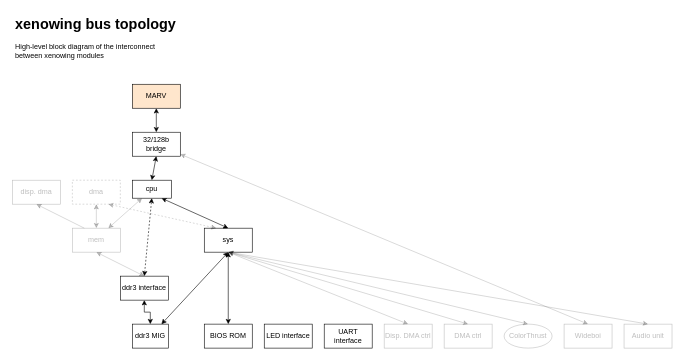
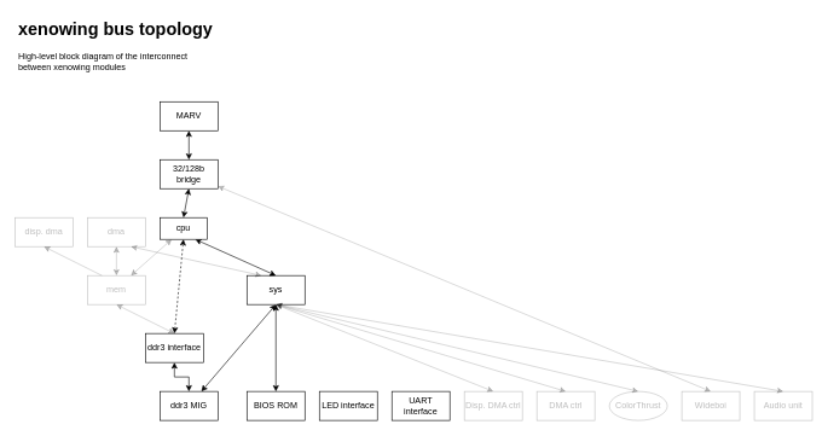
  <mxCell id="0" />
  <mxCell id="1" parent="0" />
  <mxCell id="2" style="edgeStyle=orthogonalEdgeStyle;rounded=0;orthogonalLoop=1;jettySize=auto;html=1;exitX=0.5;exitY=1;exitDx=0;exitDy=0;entryX=0.5;entryY=0;entryDx=0;entryDy=0;strokeColor=none;startArrow=classic;startFill=1;" parent="1" source="32" target="8" edge="1"><mxGeometry relative="1" as="geometry" /></mxCell>
- <mxCell id="3" value="MARV" style="rounded=0;whiteSpace=wrap;html=1;fillColor=#ffe6cc;" parent="1" vertex="1"><mxGeometry x="220" y="140" width="80" height="40" as="geometry" /></mxCell>
+ <mxCell id="3" value="MARV" style="rounded=0;whiteSpace=wrap;html=1;" parent="1" vertex="1"><mxGeometry x="220" y="140" width="80" height="40" as="geometry" /></mxCell>
  <mxCell id="4" style="edgeStyle=none;rounded=0;orthogonalLoop=1;jettySize=auto;html=1;exitX=0.5;exitY=1;exitDx=0;exitDy=0;startArrow=classic;startFill=1;endArrow=classic;endFill=1;" parent="1" source="5" target="18" edge="1"><mxGeometry relative="1" as="geometry" /></mxCell>
  <mxCell id="5" value="sys" style="rounded=0;whiteSpace=wrap;html=1;" parent="1" vertex="1"><mxGeometry x="340" y="380" width="80" height="40" as="geometry" /></mxCell>
  <mxCell id="6" style="rounded=0;orthogonalLoop=1;jettySize=auto;html=1;exitX=0.25;exitY=1;exitDx=0;exitDy=0;entryX=0.75;entryY=0;entryDx=0;entryDy=0;startArrow=classic;startFill=1;opacity=25;" parent="1" source="8" target="15" edge="1"><mxGeometry relative="1" as="geometry" /></mxCell>
  <mxCell id="7" style="edgeStyle=none;rounded=0;orthogonalLoop=1;jettySize=auto;html=1;exitX=0.75;exitY=1;exitDx=0;exitDy=0;entryX=0.5;entryY=0;entryDx=0;entryDy=0;startArrow=classic;startFill=1;endArrow=classic;endFill=1;" parent="1" source="8" target="5" edge="1"><mxGeometry relative="1" as="geometry" /></mxCell>
  <mxCell id="8" value="cpu" style="rounded=0;whiteSpace=wrap;html=1;" parent="1" vertex="1"><mxGeometry x="220" y="300" width="65" height="30" as="geometry" /></mxCell>
  <mxCell id="9" style="edgeStyle=orthogonalEdgeStyle;rounded=0;orthogonalLoop=1;jettySize=auto;html=1;exitX=0.5;exitY=1;exitDx=0;exitDy=0;entryX=0.5;entryY=0;entryDx=0;entryDy=0;startArrow=classic;startFill=1;opacity=25;" parent="1" source="11" target="15" edge="1"><mxGeometry relative="1" as="geometry" /></mxCell>
- <mxCell id="10" style="rounded=0;orthogonalLoop=1;jettySize=auto;html=1;exitX=0.75;exitY=1;exitDx=0;exitDy=0;entryX=0.25;entryY=0;entryDx=0;entryDy=0;startArrow=classic;startFill=1;endArrow=classic;endFill=1;opacity=25;dashed=1;" parent="1" source="11" target="5" edge="1"><mxGeometry relative="1" as="geometry" /></mxCell>
- <mxCell id="11" value="dma" style="rounded=0;whiteSpace=wrap;html=1;opacity=25;textOpacity=25;dashed=1;" parent="1" vertex="1"><mxGeometry x="120" y="300" width="80" height="40" as="geometry" /></mxCell>
+ <mxCell id="10" style="rounded=0;orthogonalLoop=1;jettySize=auto;html=1;exitX=0.75;exitY=1;exitDx=0;exitDy=0;entryX=0.25;entryY=0;entryDx=0;entryDy=0;startArrow=classic;startFill=1;endArrow=classic;endFill=1;opacity=25;" parent="1" source="11" target="5" edge="1"><mxGeometry relative="1" as="geometry" /></mxCell>
+ <mxCell id="11" value="dma" style="rounded=0;whiteSpace=wrap;html=1;opacity=25;textOpacity=25;" parent="1" vertex="1"><mxGeometry x="120" y="300" width="80" height="40" as="geometry" /></mxCell>
  <mxCell id="12" style="rounded=0;orthogonalLoop=1;jettySize=auto;html=1;exitX=0.5;exitY=1;exitDx=0;exitDy=0;entryX=0.25;entryY=0;entryDx=0;entryDy=0;startArrow=classic;startFill=1;endArrow=none;endFill=0;opacity=25;" parent="1" source="13" target="15" edge="1"><mxGeometry relative="1" as="geometry" /></mxCell>
  <mxCell id="13" value="disp. dma" style="rounded=0;whiteSpace=wrap;html=1;opacity=25;textOpacity=25;" parent="1" vertex="1"><mxGeometry x="20" y="300" width="80" height="40" as="geometry" /></mxCell>
  <mxCell id="14" style="rounded=0;orthogonalLoop=1;jettySize=auto;html=1;exitX=0.5;exitY=1;exitDx=0;exitDy=0;entryX=0.5;entryY=0;entryDx=0;entryDy=0;startArrow=classic;startFill=1;opacity=25;" parent="1" source="15" target="17" edge="1"><mxGeometry relative="1" as="geometry" /></mxCell>
  <mxCell id="15" value="mem" style="rounded=0;whiteSpace=wrap;html=1;opacity=25;textOpacity=25;" parent="1" vertex="1"><mxGeometry x="120" y="380" width="80" height="40" as="geometry" /></mxCell>
  <mxCell id="16" style="edgeStyle=orthogonalEdgeStyle;rounded=0;orthogonalLoop=1;jettySize=auto;html=1;exitX=0.5;exitY=1;exitDx=0;exitDy=0;entryX=0.5;entryY=0;entryDx=0;entryDy=0;startArrow=classic;startFill=1;" parent="1" source="17" target="18" edge="1"><mxGeometry relative="1" as="geometry" /></mxCell>
  <mxCell id="17" value="ddr3 interface" style="rounded=0;whiteSpace=wrap;html=1;" parent="1" vertex="1"><mxGeometry x="200" y="460" width="80" height="40" as="geometry" /></mxCell>
- <mxCell id="18" value="ddr3 MIG" style="rounded=0;whiteSpace=wrap;html=1;" parent="1" vertex="1"><mxGeometry x="220" y="540" width="60" height="40" as="geometry" /></mxCell>
+ <mxCell id="18" value="ddr3 MIG" style="rounded=0;whiteSpace=wrap;html=1;" parent="1" vertex="1"><mxGeometry x="220" y="540" width="80" height="40" as="geometry" /></mxCell>
  <mxCell id="19" value="LED interface" style="rounded=0;whiteSpace=wrap;html=1;" parent="1" vertex="1"><mxGeometry x="440" y="540" width="80" height="40" as="geometry" /></mxCell>
  <mxCell id="20" value="UART interface" style="rounded=0;whiteSpace=wrap;html=1;" parent="1" vertex="1"><mxGeometry x="540" y="540" width="80" height="40" as="geometry" /></mxCell>
  <mxCell id="21" style="edgeStyle=none;rounded=0;orthogonalLoop=1;jettySize=auto;html=1;exitX=0.5;exitY=0;exitDx=0;exitDy=0;entryX=0.5;entryY=1;entryDx=0;entryDy=0;startArrow=classic;startFill=1;endArrow=classic;endFill=1;opacity=25;" parent="1" source="22" target="5" edge="1"><mxGeometry relative="1" as="geometry" /></mxCell>
  <mxCell id="22" value="DMA ctrl" style="rounded=0;whiteSpace=wrap;html=1;opacity=25;textOpacity=25;" parent="1" vertex="1"><mxGeometry x="740" y="540" width="80" height="40" as="geometry" /></mxCell>
  <mxCell id="23" style="edgeStyle=none;rounded=0;orthogonalLoop=1;jettySize=auto;html=1;exitX=0.5;exitY=0;exitDx=0;exitDy=0;entryX=0.5;entryY=1;entryDx=0;entryDy=0;startArrow=classic;startFill=1;endArrow=classic;endFill=1;opacity=25;" parent="1" source="24" target="5" edge="1"><mxGeometry relative="1" as="geometry" /></mxCell>
  <mxCell id="24" value="Disp. DMA ctrl" style="rounded=0;whiteSpace=wrap;html=1;opacity=25;textOpacity=25;" parent="1" vertex="1"><mxGeometry x="640" y="540" width="80" height="40" as="geometry" /></mxCell>
  <mxCell id="25" style="edgeStyle=none;rounded=0;orthogonalLoop=1;jettySize=auto;html=1;exitX=0.5;exitY=0;exitDx=0;exitDy=0;entryX=0.5;entryY=1;entryDx=0;entryDy=0;startArrow=classic;startFill=1;endArrow=classic;endFill=1;opacity=25;" parent="1" source="26" target="5" edge="1"><mxGeometry relative="1" as="geometry" /></mxCell>
  <mxCell id="26" value="ColorThrust" style="ellipse;whiteSpace=wrap;html=1;opacity=25;textOpacity=25;" parent="1" vertex="1"><mxGeometry x="840" y="540" width="80" height="40" as="geometry" /></mxCell>
  <mxCell id="27" value="&lt;h1&gt;xenowing bus topology&lt;/h1&gt;&lt;p&gt;High-level block diagram of the interconnect between xenowing modules&lt;/p&gt;" style="text;html=1;strokeColor=none;fillColor=none;spacing=5;spacingTop=-20;whiteSpace=wrap;overflow=hidden;rounded=0;" parent="1" vertex="1"><mxGeometry x="20" y="20" width="280" height="120" as="geometry" /></mxCell>
  <mxCell id="28" style="edgeStyle=none;rounded=0;orthogonalLoop=1;jettySize=auto;html=1;exitX=0.5;exitY=0;exitDx=0;exitDy=0;startArrow=classic;startFill=1;endArrow=classic;endFill=1;opacity=25;" parent="1" source="29" target="32" edge="1"><mxGeometry relative="1" as="geometry" /></mxCell>
  <mxCell id="29" value="Wideboi" style="rounded=0;whiteSpace=wrap;html=1;opacity=25;textOpacity=25;" parent="1" vertex="1"><mxGeometry x="940" y="540" width="80" height="40" as="geometry" /></mxCell>
  <mxCell id="30" value="BIOS ROM" style="rounded=0;whiteSpace=wrap;html=1;" vertex="1" parent="1"><mxGeometry x="340" y="540" width="80" height="40" as="geometry" /></mxCell>
  <mxCell id="31" value="" style="endArrow=classic;startArrow=classic;html=1;entryX=0.5;entryY=1;entryDx=0;entryDy=0;exitX=0.5;exitY=0;exitDx=0;exitDy=0;" edge="1" parent="1" source="30" target="5"><mxGeometry width="50" height="50" relative="1" as="geometry"><mxPoint x="140" y="470" as="sourcePoint" /><mxPoint x="190" y="420" as="targetPoint" /></mxGeometry></mxCell>
  <mxCell id="32" value="32/128b bridge" style="rounded=0;whiteSpace=wrap;html=1;" vertex="1" parent="1"><mxGeometry x="220" y="220" width="80" height="40" as="geometry" /></mxCell>
  <mxCell id="33" style="edgeStyle=orthogonalEdgeStyle;rounded=0;orthogonalLoop=1;jettySize=auto;html=1;exitX=0.5;exitY=1;exitDx=0;exitDy=0;entryX=0.5;entryY=0;entryDx=0;entryDy=0;strokeColor=none;startArrow=classic;startFill=1;" edge="1" parent="1" source="3" target="32"><mxGeometry relative="1" as="geometry"><mxPoint x="260" y="180" as="sourcePoint" /><mxPoint x="260" y="300" as="targetPoint" /></mxGeometry></mxCell>
  <mxCell id="34" value="" style="endArrow=classic;startArrow=classic;html=1;exitX=0.5;exitY=0;exitDx=0;exitDy=0;entryX=0.5;entryY=1;entryDx=0;entryDy=0;" edge="1" parent="1" source="32" target="3"><mxGeometry width="50" height="50" relative="1" as="geometry"><mxPoint x="390" y="240" as="sourcePoint" /><mxPoint x="440" y="190" as="targetPoint" /></mxGeometry></mxCell>
  <mxCell id="35" value="" style="endArrow=classic;startArrow=classic;html=1;exitX=0.5;exitY=0;exitDx=0;exitDy=0;entryX=0.5;entryY=1;entryDx=0;entryDy=0;" edge="1" parent="1" source="8" target="32"><mxGeometry width="50" height="50" relative="1" as="geometry"><mxPoint x="270" y="230" as="sourcePoint" /><mxPoint x="270" y="190" as="targetPoint" /></mxGeometry></mxCell>
  <mxCell id="36" value="Audio unit" style="rounded=0;whiteSpace=wrap;html=1;opacity=25;textOpacity=25;" vertex="1" parent="1"><mxGeometry x="1040" y="540" width="80" height="40" as="geometry" /></mxCell>
  <mxCell id="37" value="" style="endArrow=classic;startArrow=classic;html=1;exitX=0.5;exitY=1;exitDx=0;exitDy=0;entryX=0.5;entryY=0;entryDx=0;entryDy=0;opacity=25;" edge="1" parent="1" source="5" target="36"><mxGeometry width="50" height="50" relative="1" as="geometry"><mxPoint x="930" y="440" as="sourcePoint" /><mxPoint x="980" y="390" as="targetPoint" /></mxGeometry></mxCell>
  <mxCell id="38" value="" style="endArrow=classic;startArrow=classic;html=1;exitX=0.5;exitY=0;exitDx=0;exitDy=0;entryX=0.5;entryY=1;entryDx=0;entryDy=0;dashed=1;" edge="1" parent="1" source="17" target="8"><mxGeometry width="50" height="50" relative="1" as="geometry"><mxPoint x="440" y="330" as="sourcePoint" /><mxPoint x="510" y="300" as="targetPoint" /></mxGeometry></mxCell>
